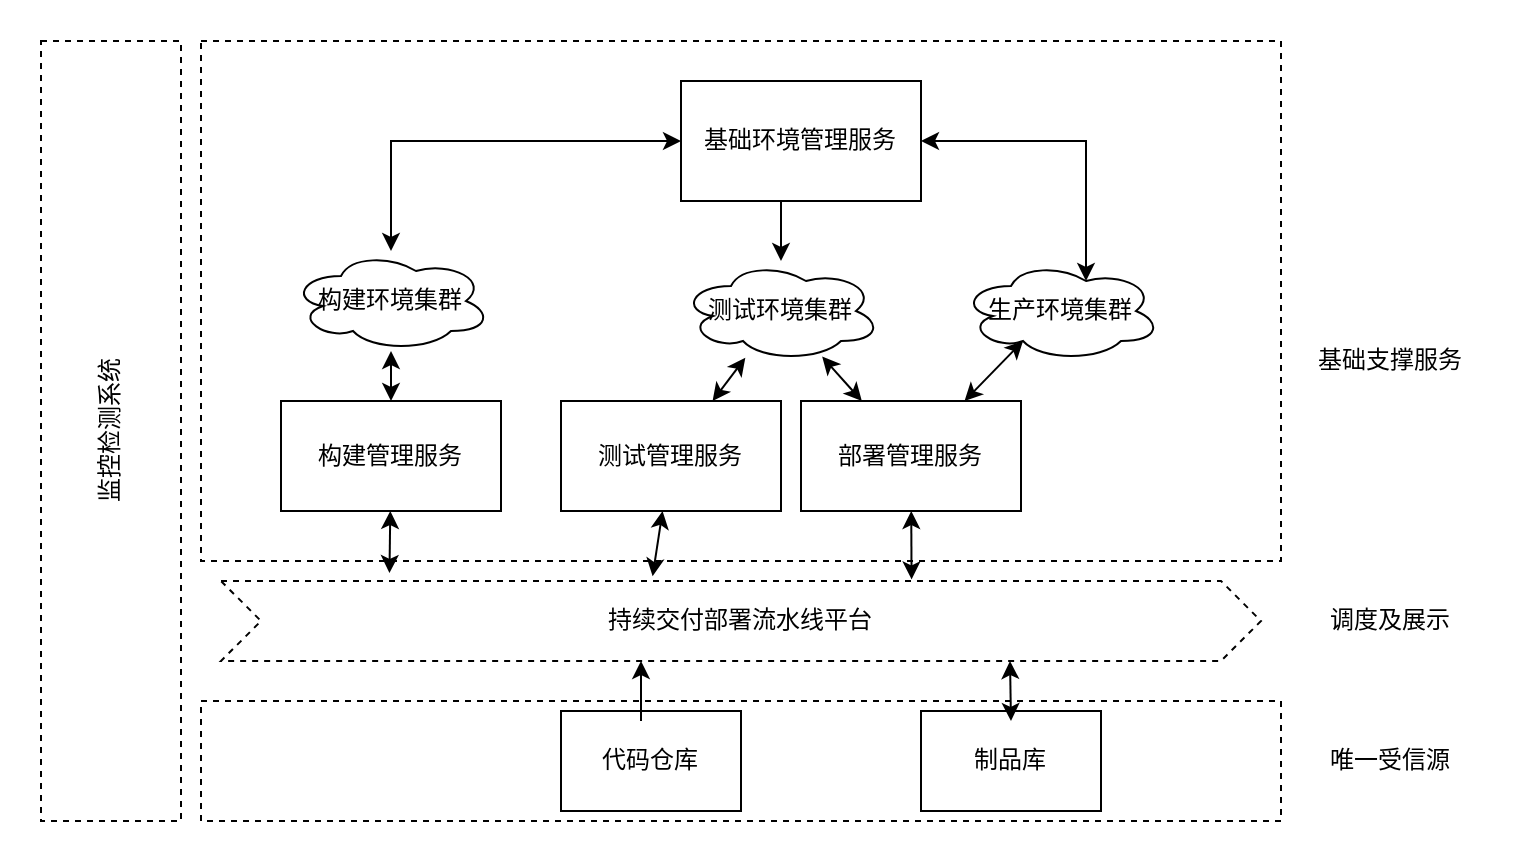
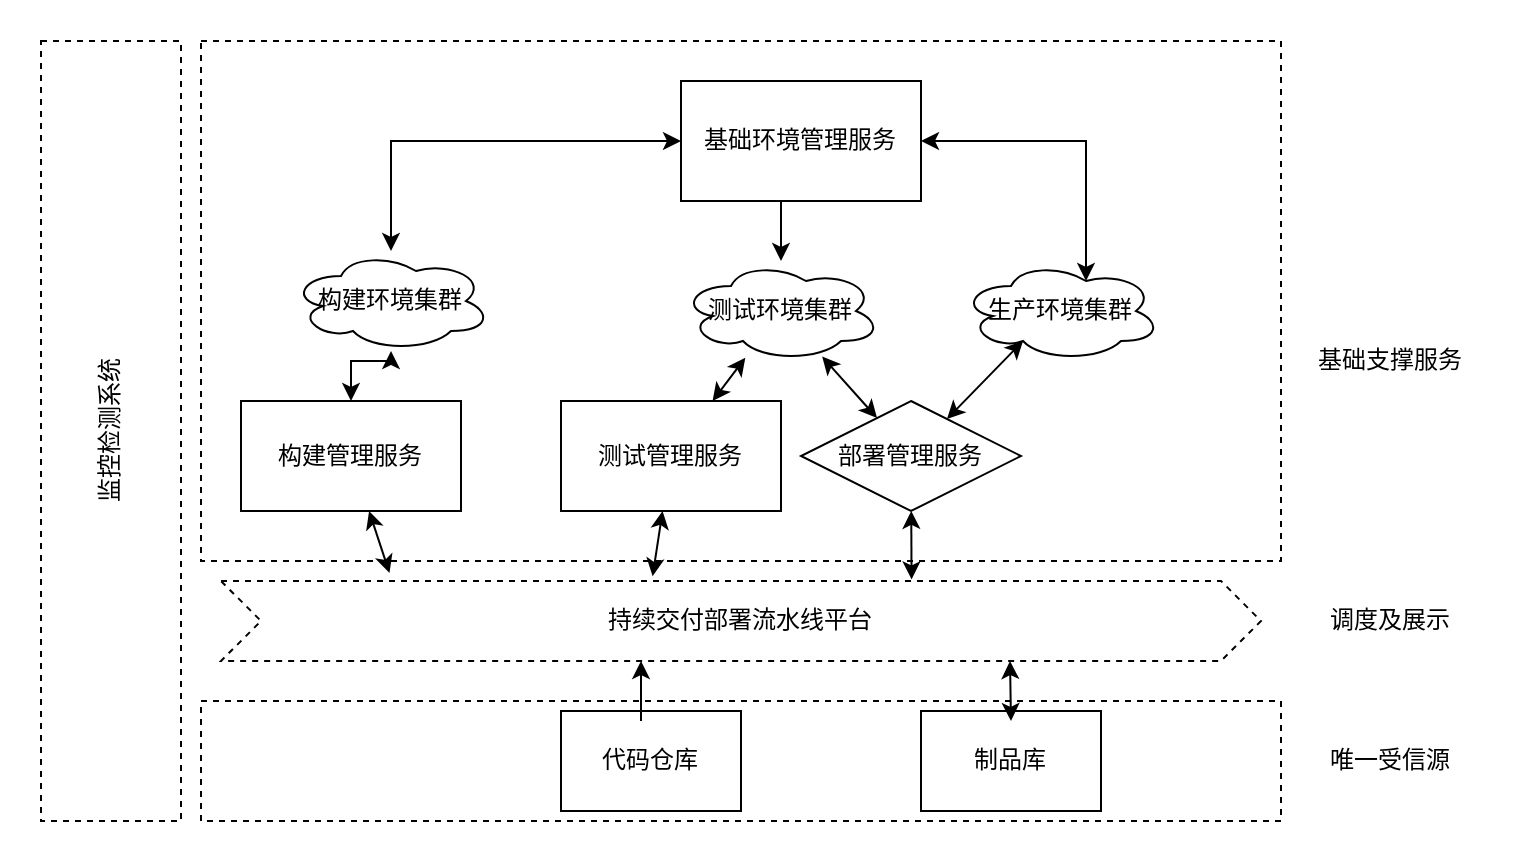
  <mxCell id="0" />
  <mxCell id="1" parent="0" />
  <mxCell id="2" value="监控检测系统" style="rounded=0;whiteSpace=wrap;html=1;dashed=1;horizontal=0;" vertex="1" parent="1"><mxGeometry x="20" y="20" width="70" height="390" as="geometry" /></mxCell>
  <mxCell id="3" value="" style="rounded=0;whiteSpace=wrap;html=1;dashed=1;" vertex="1" parent="1"><mxGeometry x="100" y="20" width="540" height="260" as="geometry" /></mxCell>
  <mxCell id="4" value="持续交付部署流水线平台" style="shape=step;perimeter=stepPerimeter;whiteSpace=wrap;html=1;fixedSize=1;dashed=1;" vertex="1" parent="1"><mxGeometry x="110" y="290" width="520" height="40" as="geometry" /></mxCell>
  <mxCell id="5" value="" style="rounded=0;whiteSpace=wrap;html=1;dashed=1;" vertex="1" parent="1"><mxGeometry x="100" y="350" width="540" height="60" as="geometry" /></mxCell>
  <mxCell id="6" value="代码仓库" style="rounded=0;whiteSpace=wrap;html=1;" vertex="1" parent="1"><mxGeometry x="280" y="355" width="90" height="50" as="geometry" /></mxCell>
  <mxCell id="7" value="制品库" style="rounded=0;whiteSpace=wrap;html=1;" vertex="1" parent="1"><mxGeometry x="460" y="355" width="90" height="50" as="geometry" /></mxCell>
  <mxCell id="8" value="" style="endArrow=classic;html=1;" edge="1" parent="1"><mxGeometry width="50" height="50" relative="1" as="geometry"><mxPoint x="320" y="360" as="sourcePoint" /><mxPoint x="320" y="330" as="targetPoint" /></mxGeometry></mxCell>
  <mxCell id="9" value="" style="endArrow=classic;html=1;startArrow=classic;startFill=1;" edge="1" parent="1"><mxGeometry width="50" height="50" relative="1" as="geometry"><mxPoint x="505" y="360" as="sourcePoint" /><mxPoint x="504.5" y="330" as="targetPoint" /></mxGeometry></mxCell>
  <mxCell id="10" value="唯一受信源" style="text;html=1;strokeColor=none;fillColor=none;align=center;verticalAlign=middle;whiteSpace=wrap;rounded=0;" vertex="1" parent="1"><mxGeometry x="650" y="370" width="90" height="20" as="geometry" /></mxCell>
  <mxCell id="11" value="调度及展示" style="text;html=1;strokeColor=none;fillColor=none;align=center;verticalAlign=middle;whiteSpace=wrap;rounded=0;" vertex="1" parent="1"><mxGeometry x="650" y="300" width="90" height="20" as="geometry" /></mxCell>
  <mxCell id="12" value="基础支撑服务" style="text;html=1;strokeColor=none;fillColor=none;align=center;verticalAlign=middle;whiteSpace=wrap;rounded=0;" vertex="1" parent="1"><mxGeometry x="650" y="170" width="90" height="20" as="geometry" /></mxCell>
  <mxCell id="13" style="edgeStyle=orthogonalEdgeStyle;rounded=0;orthogonalLoop=1;jettySize=auto;html=1;startArrow=classic;startFill=1;" edge="1" parent="1" source="15" target="24"><mxGeometry relative="1" as="geometry" /></mxCell>
  <mxCell id="14" style="edgeStyle=none;rounded=0;orthogonalLoop=1;jettySize=auto;html=1;entryX=0.162;entryY=-0.1;entryDx=0;entryDy=0;entryPerimeter=0;startArrow=classic;startFill=1;" edge="1" parent="1" source="15" target="4"><mxGeometry relative="1" as="geometry" /></mxCell>
- <mxCell id="15" value="构建管理服务" style="rounded=0;whiteSpace=wrap;html=1;" vertex="1" parent="1"><mxGeometry x="140" y="200" width="110" height="55" as="geometry" /></mxCell>
+ <mxCell id="15" value="构建管理服务" style="rounded=0;whiteSpace=wrap;html=1;" vertex="1" parent="1"><mxGeometry x="120" y="200" width="110" height="55" as="geometry" /></mxCell>
  <mxCell id="16" style="rounded=0;orthogonalLoop=1;jettySize=auto;html=1;startArrow=classic;startFill=1;" edge="1" parent="1" source="18" target="26"><mxGeometry relative="1" as="geometry" /></mxCell>
  <mxCell id="17" style="edgeStyle=none;rounded=0;orthogonalLoop=1;jettySize=auto;html=1;entryX=0.415;entryY=-0.06;entryDx=0;entryDy=0;entryPerimeter=0;startArrow=classic;startFill=1;" edge="1" parent="1" source="18" target="4"><mxGeometry relative="1" as="geometry" /></mxCell>
  <mxCell id="18" value="测试管理服务" style="rounded=0;whiteSpace=wrap;html=1;" vertex="1" parent="1"><mxGeometry x="280" y="200" width="110" height="55" as="geometry" /></mxCell>
  <mxCell id="19" style="edgeStyle=none;rounded=0;orthogonalLoop=1;jettySize=auto;html=1;startArrow=classic;startFill=1;" edge="1" parent="1" source="22" target="26"><mxGeometry relative="1" as="geometry" /></mxCell>
  <mxCell id="20" style="edgeStyle=none;rounded=0;orthogonalLoop=1;jettySize=auto;html=1;entryX=0.31;entryY=0.8;entryDx=0;entryDy=0;entryPerimeter=0;startArrow=classic;startFill=1;" edge="1" parent="1" source="22" target="27"><mxGeometry relative="1" as="geometry" /></mxCell>
  <mxCell id="21" style="edgeStyle=none;rounded=0;orthogonalLoop=1;jettySize=auto;html=1;entryX=0.664;entryY=-0.02;entryDx=0;entryDy=0;entryPerimeter=0;startArrow=classic;startFill=1;" edge="1" parent="1" source="22" target="4"><mxGeometry relative="1" as="geometry" /></mxCell>
- <mxCell id="22" value="部署管理服务" style="rounded=0;whiteSpace=wrap;html=1;" vertex="1" parent="1"><mxGeometry x="400" y="200" width="110" height="55" as="geometry" /></mxCell>
+ <mxCell id="22" value="部署管理服务" style="rhombus;whiteSpace=wrap;html=1;" vertex="1" parent="1"><mxGeometry x="400" y="200" width="110" height="55" as="geometry" /></mxCell>
  <mxCell id="23" style="rounded=0;orthogonalLoop=1;jettySize=auto;html=1;entryX=0;entryY=0.5;entryDx=0;entryDy=0;startArrow=classic;startFill=1;edgeStyle=orthogonalEdgeStyle;" edge="1" parent="1" source="24" target="29"><mxGeometry relative="1" as="geometry"><Array as="points"><mxPoint x="195" y="70" /></Array></mxGeometry></mxCell>
  <mxCell id="24" value="构建环境集群" style="ellipse;shape=cloud;whiteSpace=wrap;html=1;" vertex="1" parent="1"><mxGeometry x="145" y="125" width="100" height="50" as="geometry" /></mxCell>
  <mxCell id="25" style="edgeStyle=orthogonalEdgeStyle;rounded=0;orthogonalLoop=1;jettySize=auto;html=1;startArrow=classic;startFill=1;entryX=0;entryY=0.5;entryDx=0;entryDy=0;" edge="1" parent="1" source="26" target="29"><mxGeometry relative="1" as="geometry"><mxPoint x="470" y="70" as="targetPoint" /><Array as="points"><mxPoint x="390" y="70" /></Array></mxGeometry></mxCell>
  <mxCell id="26" value="测试环境集群" style="ellipse;shape=cloud;whiteSpace=wrap;html=1;" vertex="1" parent="1"><mxGeometry x="340" y="130" width="100" height="50" as="geometry" /></mxCell>
  <mxCell id="27" value="生产环境集群" style="ellipse;shape=cloud;whiteSpace=wrap;html=1;" vertex="1" parent="1"><mxGeometry x="480" y="130" width="100" height="50" as="geometry" /></mxCell>
  <mxCell id="28" style="edgeStyle=orthogonalEdgeStyle;rounded=0;orthogonalLoop=1;jettySize=auto;html=1;entryX=0.625;entryY=0.2;entryDx=0;entryDy=0;entryPerimeter=0;startArrow=classic;startFill=1;" edge="1" parent="1" source="29" target="27"><mxGeometry relative="1" as="geometry" /></mxCell>
  <mxCell id="29" value="基础环境管理服务" style="rounded=0;whiteSpace=wrap;html=1;" vertex="1" parent="1"><mxGeometry x="340" y="40" width="120" height="60" as="geometry" /></mxCell>
